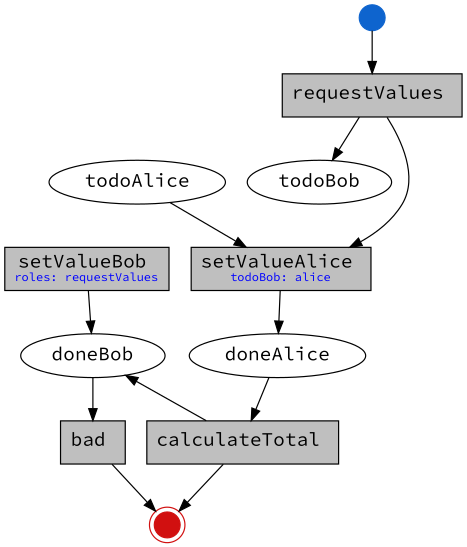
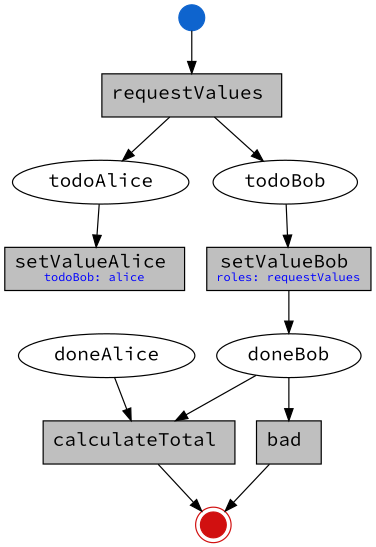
  digraph {
    fontname="Source Code Pro"
    node [color=black fillcolor=gray75 fontname="Source Code Pro" shape=box style=filled]
    edge [color="#000000" fontname="Source Code Pro"]
    doneAlice [fillcolor=white fontsize=16 shape=ellipse]
    doneBob [fillcolor=white fontsize=16 shape=ellipse]
    todoAlice [fillcolor=white fontsize=16 shape=ellipse]
    todoBob [fillcolor=white fontsize=16 shape=ellipse]
    n5 [label=<<FONT POINT-SIZE="16">calculateTotal</FONT><FONT POINT-SIZE="10" COLOR="blue"> </FONT>>]
    n6 [label=<<FONT POINT-SIZE="16">bad</FONT><FONT POINT-SIZE="10" COLOR="blue"> </FONT>>]
    n7 [label=<<FONT POINT-SIZE="16">setValueAlice</FONT><FONT POINT-SIZE="10" COLOR="blue"> <BR/>todoBob: alice</FONT>>]
    n8 [label=<<FONT POINT-SIZE="16">setValueBob</FONT><FONT POINT-SIZE="10" COLOR="blue"> <BR/>roles: requestValues</FONT>>]
    initial [color="#0e64ce" shape=point width=0.3 fillcolor=""]
    n10 [label=<<FONT POINT-SIZE="16">requestValues</FONT><FONT POINT-SIZE="10" COLOR="blue"> </FONT>>]
    terminal [color="#d11010" peripheries=2 shape=point width=0.3 fillcolor=""]
    subgraph sub_1 {
      rank=same
      doneAlice
      doneBob
    }
    subgraph sub_2 {
      rank=same
      todoAlice
      todoBob
    }
    doneAlice -> n5
-   n5 -> doneBob
+   doneBob -> n5
    doneBob -> n6
    todoAlice -> n7
+   todoBob -> n8
    n5 -> terminal
    n6 -> terminal
-   n7 -> doneAlice
    n8 -> doneBob
    initial -> n10
-   n10 -> n7
+   n10 -> todoAlice
    n10 -> todoBob
  }
